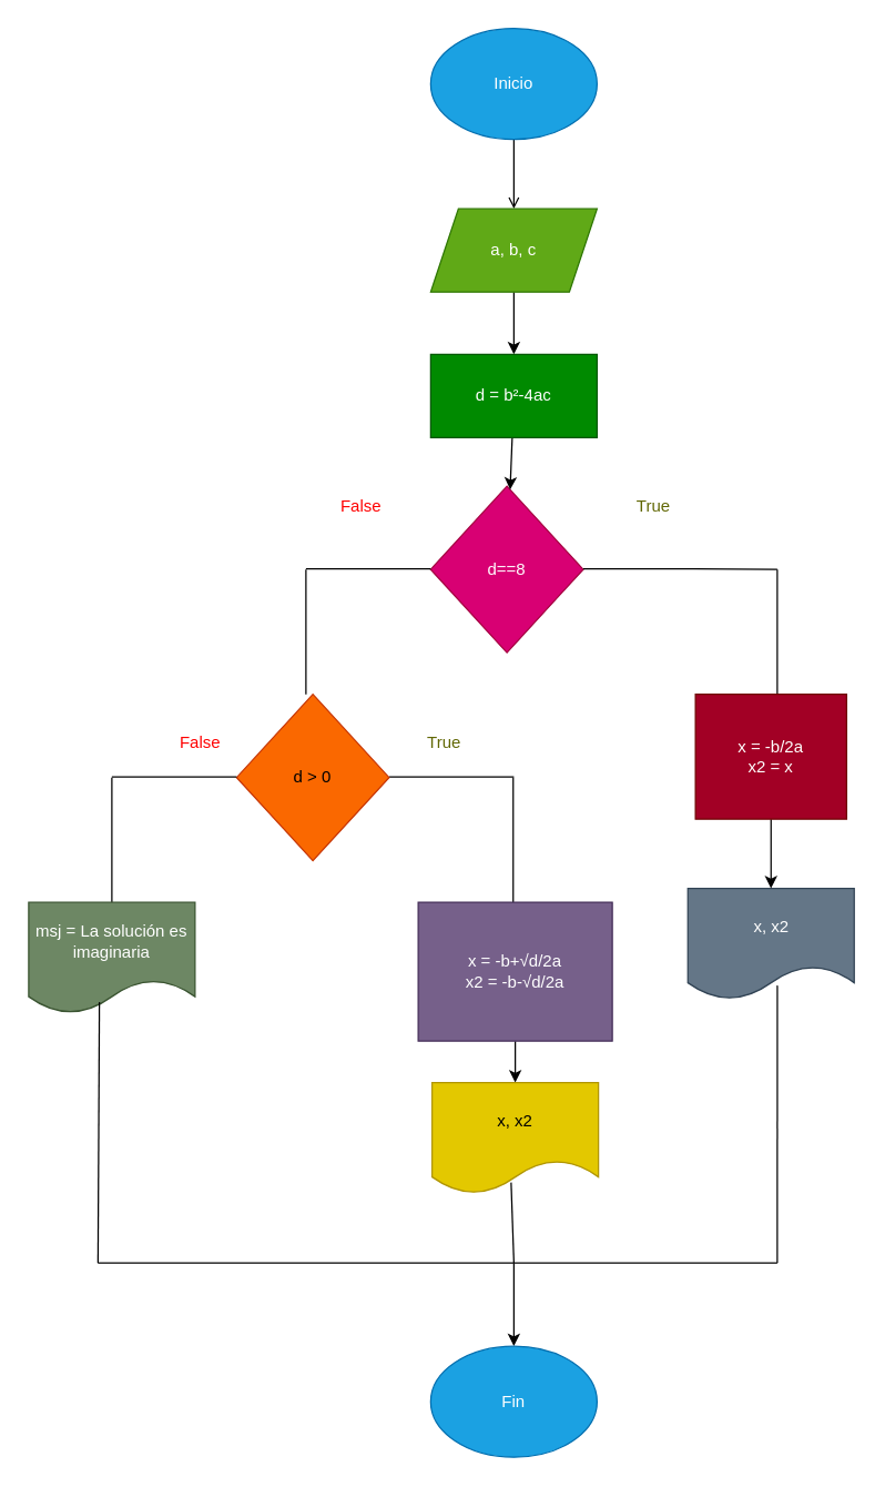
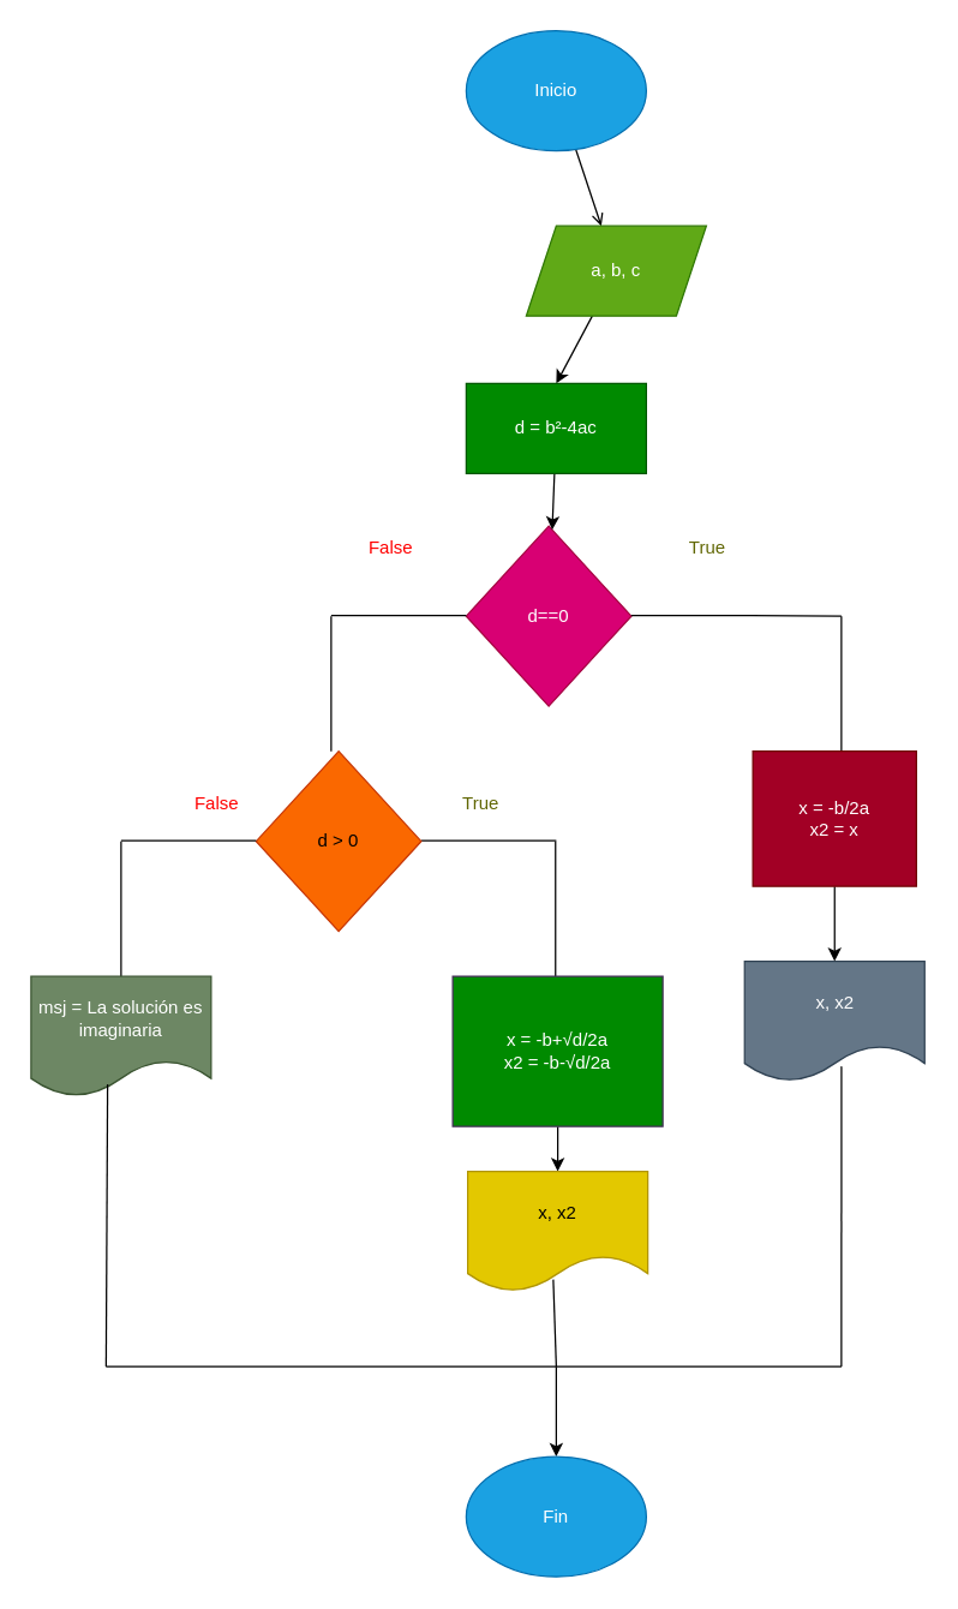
  <mxCell id="0" />
  <mxCell id="1" parent="0" />
  <mxCell id="2" value="" style="edgeStyle=none;html=1;endArrow=open;" edge="1" parent="1" source="3" target="5"><mxGeometry relative="1" as="geometry" /></mxCell>
  <mxCell id="3" value="Inicio" style="ellipse;whiteSpace=wrap;html=1;fillColor=#1ba1e2;fontColor=#ffffff;strokeColor=#006EAF;" vertex="1" parent="1"><mxGeometry x="310" y="20" width="120" height="80" as="geometry" /></mxCell>
  <mxCell id="4" value="" style="edgeStyle=none;html=1;" edge="1" parent="1" source="5"><mxGeometry relative="1" as="geometry"><mxPoint x="370" y="255" as="targetPoint" /></mxGeometry></mxCell>
- <mxCell id="5" value="a, b, c" style="shape=parallelogram;perimeter=parallelogramPerimeter;whiteSpace=wrap;html=1;fixedSize=1;fillColor=#60a917;fontColor=#ffffff;strokeColor=#2D7600;" vertex="1" parent="1"><mxGeometry x="310" y="150" width="120" height="60" as="geometry" /></mxCell>
- <mxCell id="6" value="d==8" style="rhombus;whiteSpace=wrap;html=1;fillColor=#d80073;fontColor=#ffffff;strokeColor=#A50040;" vertex="1" parent="1"><mxGeometry x="310" y="350" width="110" height="120" as="geometry" /></mxCell>
+ <mxCell id="5" value="a, b, c" style="shape=parallelogram;perimeter=parallelogramPerimeter;whiteSpace=wrap;html=1;fixedSize=1;fillColor=#60a917;fontColor=#ffffff;strokeColor=#2D7600;" vertex="1" parent="1"><mxGeometry x="350" y="150" width="120" height="60" as="geometry" /></mxCell>
+ <mxCell id="6" value="d==0" style="rhombus;whiteSpace=wrap;html=1;fillColor=#d80073;fontColor=#ffffff;strokeColor=#A50040;" vertex="1" parent="1"><mxGeometry x="310" y="350" width="110" height="120" as="geometry" /></mxCell>
  <mxCell id="7" value="" style="endArrow=none;html=1;" edge="1" parent="1"><mxGeometry width="50" height="50" relative="1" as="geometry"><mxPoint x="560" y="410" as="sourcePoint" /><mxPoint x="560" y="500" as="targetPoint" /></mxGeometry></mxCell>
  <mxCell id="8" value="" style="endArrow=none;html=1;exitX=1;exitY=0.5;exitDx=0;exitDy=0;" edge="1" parent="1"><mxGeometry width="50" height="50" relative="1" as="geometry"><mxPoint x="420" y="409.5" as="sourcePoint" /><mxPoint x="560" y="410" as="targetPoint" /><Array as="points"><mxPoint x="490" y="409.5" /></Array></mxGeometry></mxCell>
  <mxCell id="9" value="" style="endArrow=none;html=1;" edge="1" parent="1"><mxGeometry width="50" height="50" relative="1" as="geometry"><mxPoint x="220" y="410" as="sourcePoint" /><mxPoint x="220" y="500" as="targetPoint" /></mxGeometry></mxCell>
  <mxCell id="10" value="x, x2" style="shape=document;whiteSpace=wrap;html=1;boundedLbl=1;fillColor=#647687;fontColor=#ffffff;strokeColor=#314354;" vertex="1" parent="1"><mxGeometry x="495.5" y="640" width="120" height="80" as="geometry" /></mxCell>
  <mxCell id="11" value="&lt;font color=&quot;#ff0000&quot;&gt;False&lt;/font&gt;" style="text;html=1;strokeColor=none;fillColor=none;align=center;verticalAlign=middle;whiteSpace=wrap;rounded=0;" vertex="1" parent="1"><mxGeometry x="230" y="350" width="60" height="30" as="geometry" /></mxCell>
  <mxCell id="12" value="" style="endArrow=none;html=1;exitX=1;exitY=0.5;exitDx=0;exitDy=0;" edge="1" parent="1"><mxGeometry width="50" height="50" relative="1" as="geometry"><mxPoint x="280" y="559.5" as="sourcePoint" /><mxPoint x="370" y="559.5" as="targetPoint" /></mxGeometry></mxCell>
  <mxCell id="13" value="" style="endArrow=none;html=1;" edge="1" parent="1"><mxGeometry width="50" height="50" relative="1" as="geometry"><mxPoint x="369.5" y="560" as="sourcePoint" /><mxPoint x="369.5" y="650" as="targetPoint" /></mxGeometry></mxCell>
  <mxCell id="14" value="" style="edgeStyle=none;html=1;" edge="1" parent="1" source="15" target="24"><mxGeometry relative="1" as="geometry" /></mxCell>
- <mxCell id="15" value="x = -b+√d/2a&lt;br&gt;x2 = -b-√d/2a" style="rounded=0;whiteSpace=wrap;html=1;fillColor=#76608a;fontColor=#ffffff;strokeColor=#432D57;" vertex="1" parent="1"><mxGeometry x="301" y="650" width="140" height="100" as="geometry" /></mxCell>
+ <mxCell id="15" value="x = -b+√d/2a&lt;br&gt;x2 = -b-√d/2a" style="rounded=0;whiteSpace=wrap;html=1;fillColor=#008a00;fontColor=#ffffff;strokeColor=#432D57;" vertex="1" parent="1"><mxGeometry x="301" y="650" width="140" height="100" as="geometry" /></mxCell>
  <mxCell id="16" value="" style="edgeStyle=none;html=1;" edge="1" parent="1" target="6"><mxGeometry relative="1" as="geometry"><mxPoint x="368.8" y="315" as="sourcePoint" /></mxGeometry></mxCell>
  <mxCell id="17" value="" style="endArrow=none;html=1;exitX=1;exitY=0.5;exitDx=0;exitDy=0;" edge="1" parent="1"><mxGeometry width="50" height="50" relative="1" as="geometry"><mxPoint x="220" y="409.5" as="sourcePoint" /><mxPoint x="310" y="409.5" as="targetPoint" /><Array as="points"><mxPoint x="290" y="409.5" /></Array></mxGeometry></mxCell>
  <mxCell id="18" value="d &amp;gt; 0" style="rhombus;whiteSpace=wrap;html=1;fillColor=#fa6800;fontColor=#000000;strokeColor=#C73500;" vertex="1" parent="1"><mxGeometry x="170" y="500" width="110" height="120" as="geometry" /></mxCell>
  <mxCell id="19" value="d = b²-4ac" style="rounded=0;whiteSpace=wrap;html=1;fillColor=#008a00;fontColor=#ffffff;strokeColor=#005700;" vertex="1" parent="1"><mxGeometry x="310" y="255" width="120" height="60" as="geometry" /></mxCell>
  <mxCell id="20" value="" style="endArrow=none;html=1;exitX=1;exitY=0.5;exitDx=0;exitDy=0;" edge="1" parent="1"><mxGeometry width="50" height="50" relative="1" as="geometry"><mxPoint x="80" y="559.5" as="sourcePoint" /><mxPoint x="170" y="559.5" as="targetPoint" /></mxGeometry></mxCell>
  <mxCell id="21" value="" style="endArrow=none;html=1;" edge="1" parent="1"><mxGeometry width="50" height="50" relative="1" as="geometry"><mxPoint x="80" y="560" as="sourcePoint" /><mxPoint x="80" y="650" as="targetPoint" /></mxGeometry></mxCell>
  <mxCell id="22" value="" style="edgeStyle=none;html=1;" edge="1" parent="1" source="23" target="10"><mxGeometry relative="1" as="geometry" /></mxCell>
  <mxCell id="23" value="x = -b/2a&lt;br&gt;x2 = x" style="rounded=0;whiteSpace=wrap;html=1;fillColor=#a20025;fontColor=#ffffff;strokeColor=#6F0000;" vertex="1" parent="1"><mxGeometry x="501" y="500" width="109" height="90" as="geometry" /></mxCell>
  <mxCell id="24" value="x, x2" style="shape=document;whiteSpace=wrap;html=1;boundedLbl=1;rounded=0;fillColor=#e3c800;fontColor=#000000;strokeColor=#B09500;" vertex="1" parent="1"><mxGeometry x="311" y="780" width="120" height="80" as="geometry" /></mxCell>
  <mxCell id="25" value="msj = La solución es imaginaria" style="shape=document;whiteSpace=wrap;html=1;boundedLbl=1;rounded=0;fillColor=#6d8764;fontColor=#ffffff;strokeColor=#3A5431;" vertex="1" parent="1"><mxGeometry x="20" y="650" width="120" height="80" as="geometry" /></mxCell>
  <mxCell id="26" value="" style="endArrow=none;html=1;exitX=0.425;exitY=0.9;exitDx=0;exitDy=0;exitPerimeter=0;" edge="1" parent="1" source="25"><mxGeometry width="50" height="50" relative="1" as="geometry"><mxPoint x="330" y="700" as="sourcePoint" /><mxPoint x="70" y="910" as="targetPoint" /></mxGeometry></mxCell>
  <mxCell id="27" value="" style="endArrow=none;html=1;" edge="1" parent="1"><mxGeometry width="50" height="50" relative="1" as="geometry"><mxPoint x="70" y="910" as="sourcePoint" /><mxPoint x="560" y="910" as="targetPoint" /></mxGeometry></mxCell>
  <mxCell id="28" value="" style="endArrow=none;html=1;entryX=0.538;entryY=0.875;entryDx=0;entryDy=0;entryPerimeter=0;" edge="1" parent="1" target="10"><mxGeometry width="50" height="50" relative="1" as="geometry"><mxPoint x="560" y="910" as="sourcePoint" /><mxPoint x="560" y="820" as="targetPoint" /></mxGeometry></mxCell>
  <mxCell id="29" value="" style="endArrow=none;html=1;exitX=0.475;exitY=0.9;exitDx=0;exitDy=0;exitPerimeter=0;" edge="1" parent="1" source="24"><mxGeometry width="50" height="50" relative="1" as="geometry"><mxPoint x="330" y="860" as="sourcePoint" /><mxPoint x="370" y="910" as="targetPoint" /></mxGeometry></mxCell>
  <mxCell id="30" value="" style="endArrow=classic;html=1;" edge="1" parent="1"><mxGeometry width="50" height="50" relative="1" as="geometry"><mxPoint x="370" y="910" as="sourcePoint" /><mxPoint x="370" y="970" as="targetPoint" /><Array as="points" /></mxGeometry></mxCell>
  <mxCell id="31" value="Fin" style="ellipse;whiteSpace=wrap;html=1;fillColor=#1ba1e2;fontColor=#ffffff;strokeColor=#006EAF;" vertex="1" parent="1"><mxGeometry x="310" y="970" width="120" height="80" as="geometry" /></mxCell>
  <mxCell id="32" value="&lt;font color=&quot;#616704&quot;&gt;True&lt;/font&gt;" style="text;html=1;strokeColor=none;fillColor=none;align=center;verticalAlign=middle;whiteSpace=wrap;rounded=0;" vertex="1" parent="1"><mxGeometry x="441" y="350" width="60" height="30" as="geometry" /></mxCell>
  <mxCell id="33" value="&lt;font color=&quot;#616704&quot;&gt;True&lt;/font&gt;" style="text;html=1;strokeColor=none;fillColor=none;align=center;verticalAlign=middle;whiteSpace=wrap;rounded=0;" vertex="1" parent="1"><mxGeometry x="290" y="520" width="60" height="30" as="geometry" /></mxCell>
  <mxCell id="34" value="&lt;font color=&quot;#ff0000&quot;&gt;False&lt;/font&gt;" style="text;html=1;strokeColor=none;fillColor=none;align=center;verticalAlign=middle;whiteSpace=wrap;rounded=0;" vertex="1" parent="1"><mxGeometry x="114" y="520" width="60" height="30" as="geometry" /></mxCell>
